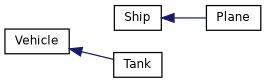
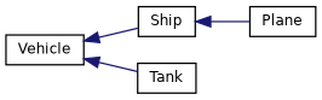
  digraph {
    rankdir=LR
    node [color=black fillcolor=white fontname=Helvetica fontsize=10 shape=record style=filled]
    edge [color=midnightblue dir=back fontname=Helvetica fontsize=10 labelfontname=Helvetica labelfontsize=10 style=solid]
    n1 [height=0.2 label=Vehicle width=0.4]
    n2 [height=0.2 label=Ship width=0.4]
    n3 [height=0.2 label=Tank width=0.4]
    n4 [height=0.2 label=Plane width=0.4]
+   n1 -> n2
    n1 -> n3
    n2 -> n4
  }
